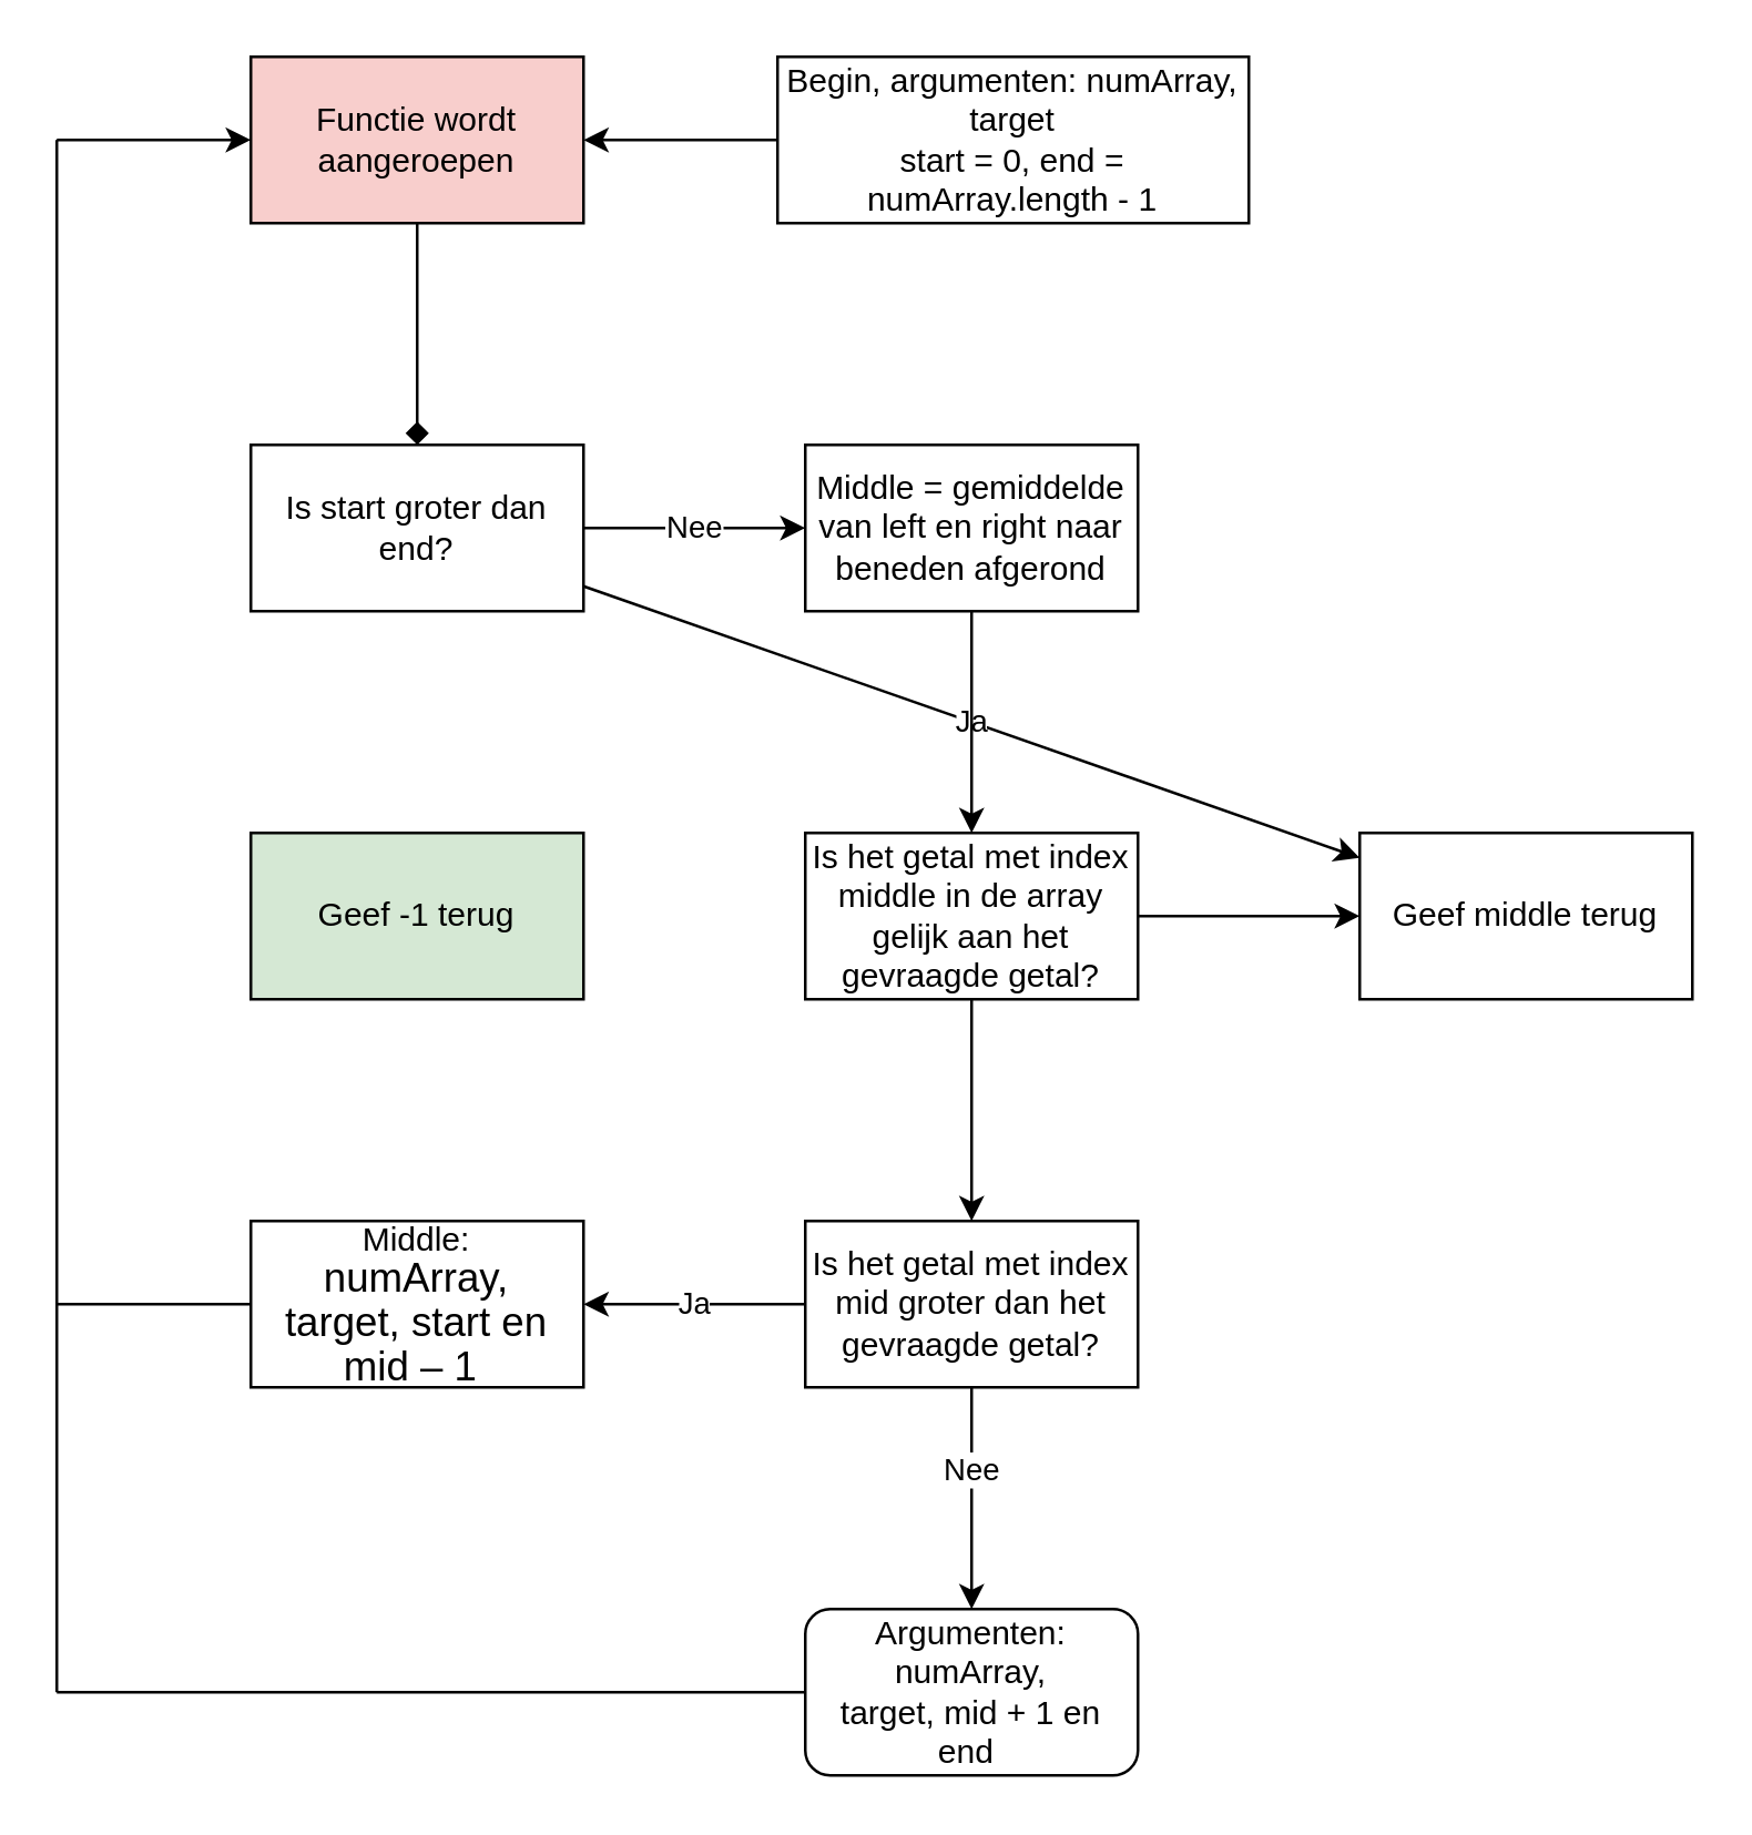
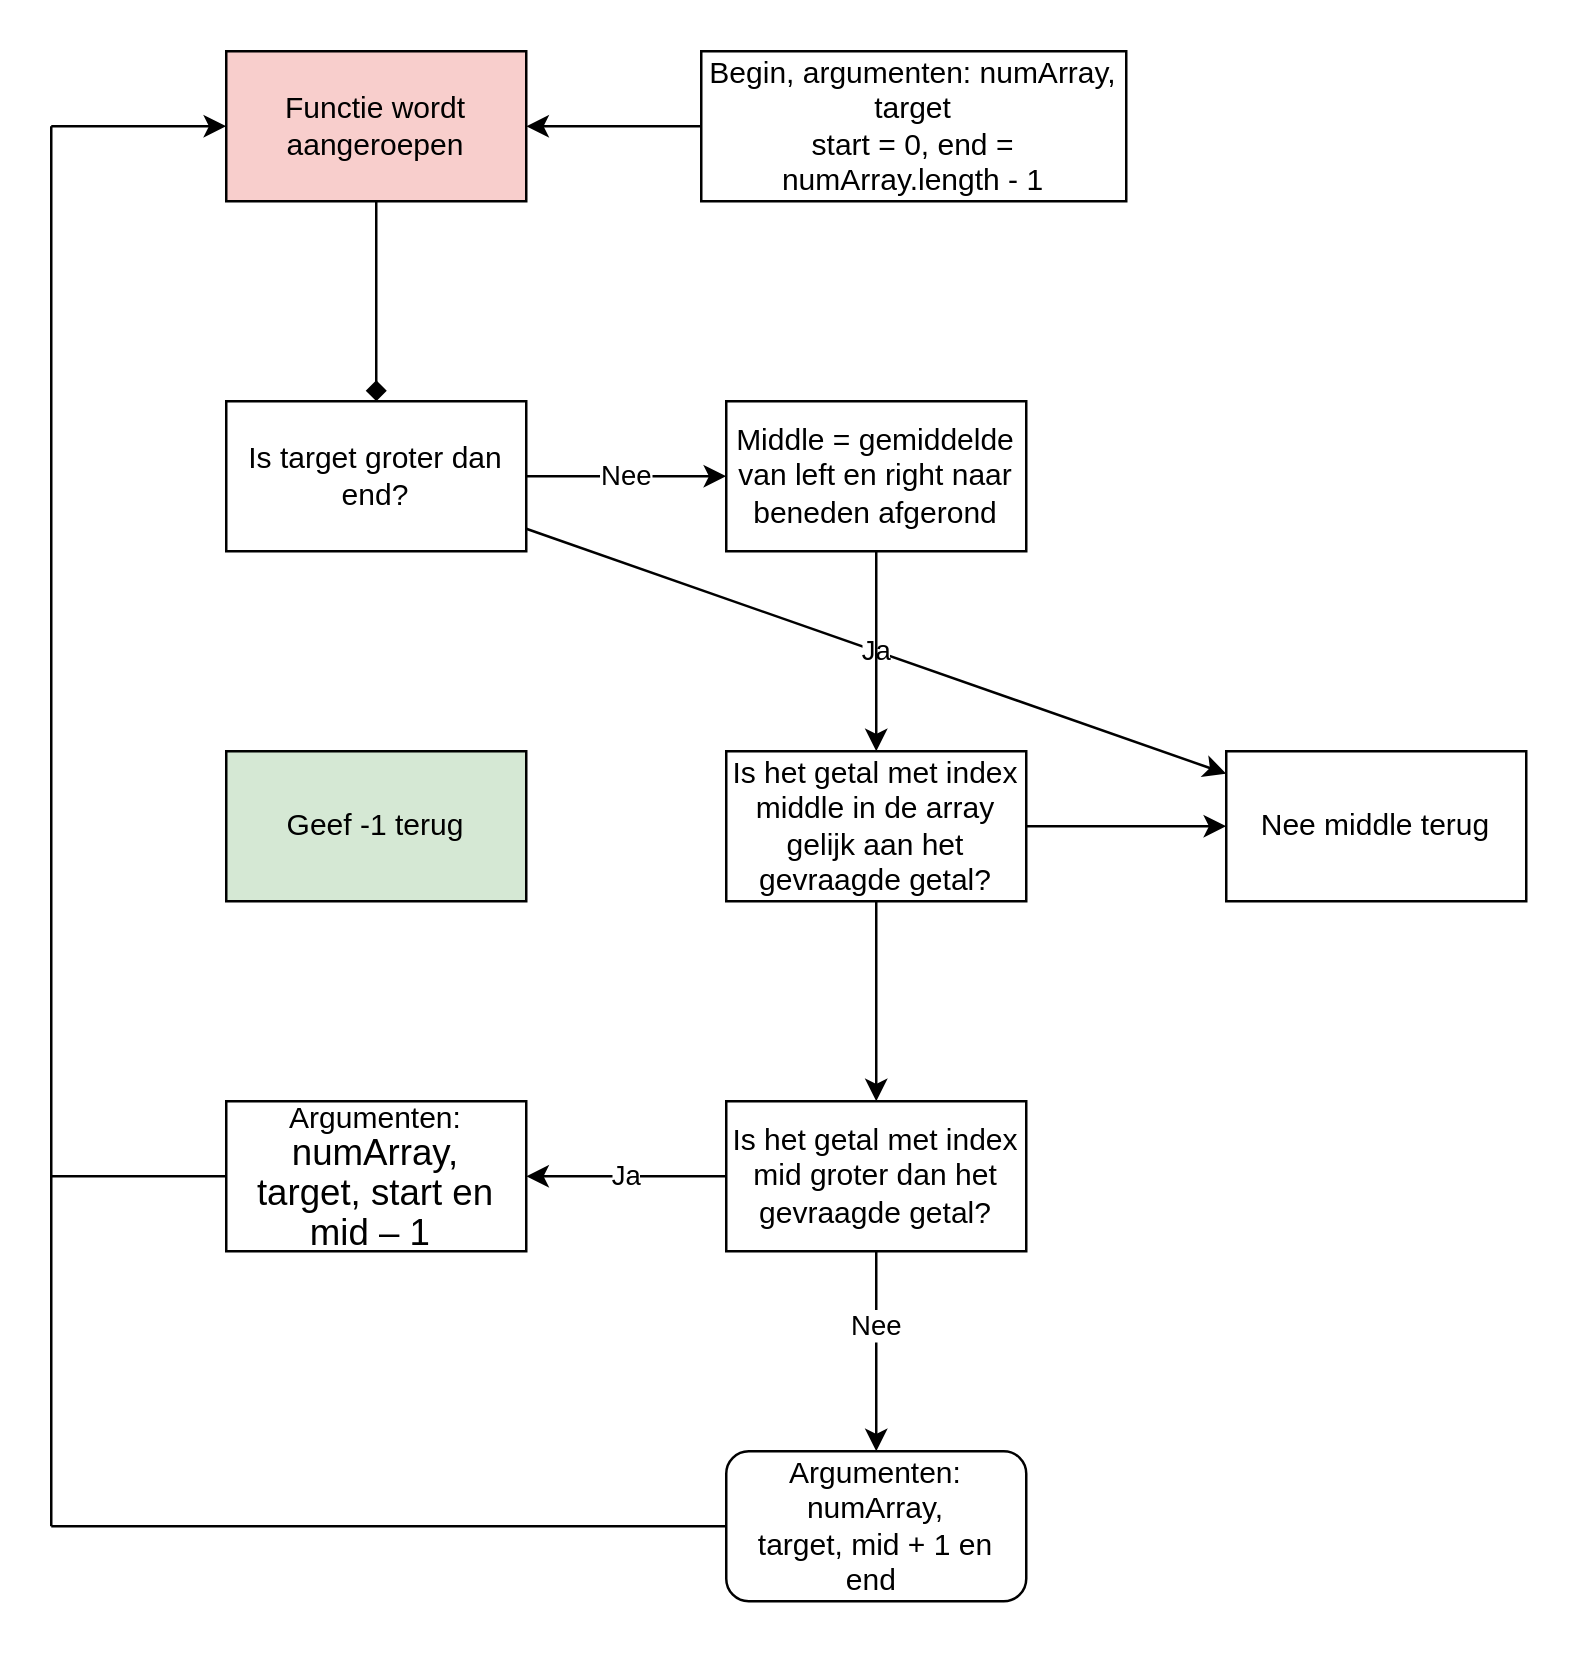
  <mxCell id="0" />
  <mxCell id="1" parent="0" />
  <mxCell id="2" value="" style="edgeStyle=none;html=1;endArrow=diamond;" edge="1" parent="1" source="4" target="7"><mxGeometry relative="1" as="geometry" /></mxCell>
  <mxCell id="3" style="edgeStyle=none;html=1;exitX=0;exitY=0.5;exitDx=0;exitDy=0;strokeColor=default;fontFamily=Helvetica;fontSize=12;endArrow=none;endFill=0;startArrow=classic;startFill=1;" edge="1" parent="1" source="4"><mxGeometry relative="1" as="geometry"><mxPoint x="20" y="50" as="targetPoint" /></mxGeometry></mxCell>
  <mxCell id="4" value="Functie wordt aangeroepen" style="whiteSpace=wrap;html=1;fillColor=#f8cecc;" vertex="1" parent="1"><mxGeometry x="90" y="20" width="120" height="60" as="geometry" /></mxCell>
  <mxCell id="5" value="Ja" style="edgeStyle=none;html=1;" edge="1" parent="1" source="7" target="14"><mxGeometry relative="1" as="geometry" /></mxCell>
  <mxCell id="6" value="Nee" style="edgeStyle=none;html=1;" edge="1" parent="1" source="7" target="10"><mxGeometry relative="1" as="geometry" /></mxCell>
- <mxCell id="7" value="Is start groter dan end?" style="whiteSpace=wrap;html=1;" vertex="1" parent="1"><mxGeometry x="90" y="160" width="120" height="60" as="geometry" /></mxCell>
+ <mxCell id="7" value="Is target groter dan end?" style="whiteSpace=wrap;html=1;" vertex="1" parent="1"><mxGeometry x="90" y="160" width="120" height="60" as="geometry" /></mxCell>
  <mxCell id="8" value="Geef -1 terug" style="whiteSpace=wrap;html=1;fillColor=#d5e8d4;" vertex="1" parent="1"><mxGeometry x="90" y="300" width="120" height="60" as="geometry" /></mxCell>
  <mxCell id="9" value="" style="edgeStyle=none;html=1;" edge="1" parent="1" source="10" target="13"><mxGeometry relative="1" as="geometry" /></mxCell>
  <mxCell id="10" value="Middle = gemiddelde van left en right naar beneden afgerond" style="whiteSpace=wrap;html=1;labelBackgroundColor=none;" vertex="1" parent="1"><mxGeometry x="290" y="160" width="120" height="60" as="geometry" /></mxCell>
  <mxCell id="11" value="" style="edgeStyle=none;html=1;" edge="1" parent="1" source="13" target="14"><mxGeometry relative="1" as="geometry" /></mxCell>
  <mxCell id="12" value="" style="edgeStyle=none;html=1;" edge="1" parent="1" source="13" target="18"><mxGeometry relative="1" as="geometry" /></mxCell>
  <mxCell id="13" value="&lt;span style=&quot;font-family: Helvetica; font-size: 12px; font-style: normal; font-variant-ligatures: normal; font-variant-caps: normal; font-weight: 400; letter-spacing: normal; orphans: 2; text-align: center; text-indent: 0px; text-transform: none; widows: 2; word-spacing: 0px; -webkit-text-stroke-width: 0px; text-decoration-thickness: initial; text-decoration-style: initial; text-decoration-color: initial; float: none; display: inline !important;&quot;&gt;Is het getal met index middle in de array gelijk aan het gevraagde getal?&lt;/span&gt;" style="whiteSpace=wrap;html=1;labelBackgroundColor=none;" vertex="1" parent="1"><mxGeometry x="290" y="300" width="120" height="60" as="geometry" /></mxCell>
- <mxCell id="14" value="Geef middle terug" style="whiteSpace=wrap;html=1;labelBackgroundColor=none;" vertex="1" parent="1"><mxGeometry x="490" y="300" width="120" height="60" as="geometry" /></mxCell>
+ <mxCell id="14" value="Nee middle terug" style="whiteSpace=wrap;html=1;labelBackgroundColor=none;" vertex="1" parent="1"><mxGeometry x="490" y="300" width="120" height="60" as="geometry" /></mxCell>
  <mxCell id="15" value="Ja" style="edgeStyle=none;html=1;" edge="1" parent="1" source="18"><mxGeometry relative="1" as="geometry"><mxPoint x="210" y="470" as="targetPoint" /></mxGeometry></mxCell>
  <mxCell id="16" value="" style="edgeStyle=none;html=1;fontFamily=Helvetica;" edge="1" parent="1" source="18" target="22"><mxGeometry relative="1" as="geometry" /></mxCell>
  <mxCell id="17" value="Nee" style="edgeLabel;html=1;align=center;verticalAlign=middle;resizable=0;points=[];fontFamily=Helvetica;" vertex="1" connectable="0" parent="16"><mxGeometry x="-0.275" y="-1" relative="1" as="geometry"><mxPoint as="offset" /></mxGeometry></mxCell>
  <mxCell id="18" value="Is het getal met index mid groter dan het gevraagde getal?" style="whiteSpace=wrap;html=1;labelBackgroundColor=none;" vertex="1" parent="1"><mxGeometry x="290" y="440" width="120" height="60" as="geometry" /></mxCell>
  <mxCell id="19" style="edgeStyle=none;html=1;exitX=0;exitY=0.5;exitDx=0;exitDy=0;fontFamily=Helvetica;fontSize=12;endArrow=none;endFill=0;" edge="1" parent="1" source="20"><mxGeometry relative="1" as="geometry"><mxPoint x="20" y="470" as="targetPoint" /></mxGeometry></mxCell>
- <mxCell id="20" value="Middle:&lt;br&gt;&lt;span style=&quot;font-size:11.0pt;line-height:107%;&lt;br/&gt;font-family:&amp;quot;Calibri&amp;quot;,sans-serif;mso-ascii-theme-font:minor-latin;mso-fareast-font-family:&lt;br/&gt;Calibri;mso-fareast-theme-font:minor-latin;mso-hansi-theme-font:minor-latin;&lt;br/&gt;mso-bidi-font-family:&amp;quot;Times New Roman&amp;quot;;mso-bidi-theme-font:minor-bidi;&lt;br/&gt;mso-ansi-language:NL;mso-fareast-language:EN-US;mso-bidi-language:AR-SA&quot;&gt;numArray,&lt;br/&gt;target, start en mid – 1&amp;nbsp;&lt;/span&gt;" style="whiteSpace=wrap;html=1;labelBackgroundColor=none;" vertex="1" parent="1"><mxGeometry x="90" y="440" width="120" height="60" as="geometry" /></mxCell>
+ <mxCell id="20" value="Argumenten:&lt;br&gt;&lt;span style=&quot;font-size:11.0pt;line-height:107%;&lt;br/&gt;font-family:&amp;quot;Calibri&amp;quot;,sans-serif;mso-ascii-theme-font:minor-latin;mso-fareast-font-family:&lt;br/&gt;Calibri;mso-fareast-theme-font:minor-latin;mso-hansi-theme-font:minor-latin;&lt;br/&gt;mso-bidi-font-family:&amp;quot;Times New Roman&amp;quot;;mso-bidi-theme-font:minor-bidi;&lt;br/&gt;mso-ansi-language:NL;mso-fareast-language:EN-US;mso-bidi-language:AR-SA&quot;&gt;numArray,&lt;br/&gt;target, start en mid – 1&amp;nbsp;&lt;/span&gt;" style="whiteSpace=wrap;html=1;labelBackgroundColor=none;" vertex="1" parent="1"><mxGeometry x="90" y="440" width="120" height="60" as="geometry" /></mxCell>
  <mxCell id="21" style="edgeStyle=none;html=1;exitX=0;exitY=0.5;exitDx=0;exitDy=0;fontFamily=Helvetica;fontSize=12;strokeColor=default;endArrow=none;endFill=0;" edge="1" parent="1" source="22"><mxGeometry relative="1" as="geometry"><mxPoint x="20" y="610" as="targetPoint" /></mxGeometry></mxCell>
  <mxCell id="22" value="&lt;font style=&quot;font-size: 12px;&quot;&gt;Argumenten:&lt;br&gt;&lt;span style=&quot;line-height: 107%;&quot;&gt;numArray,&lt;br/&gt;target, mid + 1 en end&amp;nbsp;&lt;/span&gt;&lt;/font&gt;" style="whiteSpace=wrap;html=1;labelBackgroundColor=none;rounded=1;" vertex="1" parent="1"><mxGeometry x="290" y="580" width="120" height="60" as="geometry" /></mxCell>
  <mxCell id="23" value="" style="edgeStyle=none;orthogonalLoop=1;jettySize=auto;html=1;strokeColor=default;fontFamily=Helvetica;fontSize=12;endArrow=none;endFill=0;" edge="1" parent="1"><mxGeometry width="100" relative="1" as="geometry"><mxPoint x="20" y="610" as="sourcePoint" /><mxPoint x="20" y="50" as="targetPoint" /><Array as="points" /></mxGeometry></mxCell>
  <mxCell id="24" style="edgeStyle=none;html=1;exitX=0;exitY=0.5;exitDx=0;exitDy=0;entryX=1;entryY=0.5;entryDx=0;entryDy=0;strokeColor=default;fontFamily=Helvetica;fontSize=12;endArrow=classic;endFill=1;" edge="1" parent="1" source="25" target="4"><mxGeometry relative="1" as="geometry" /></mxCell>
  <mxCell id="25" value="&lt;font style=&quot;font-size: 12px;&quot;&gt;Begin, argumenten:&amp;nbsp;numArray, target&lt;br style=&quot;&quot;&gt;start = 0, end = numArray.length - 1&lt;/font&gt;" style="whiteSpace=wrap;html=1;labelBackgroundColor=none;fontFamily=Helvetica;fontSize=12;" vertex="1" parent="1"><mxGeometry x="280" y="20" width="170" height="60" as="geometry" /></mxCell>
